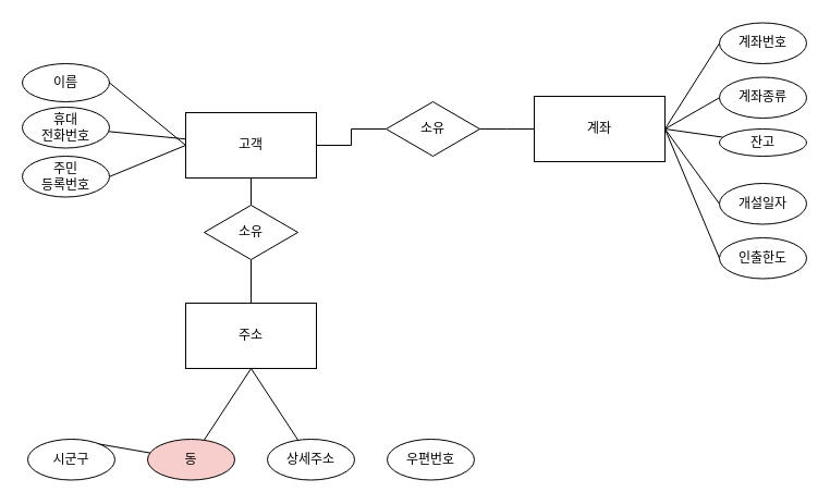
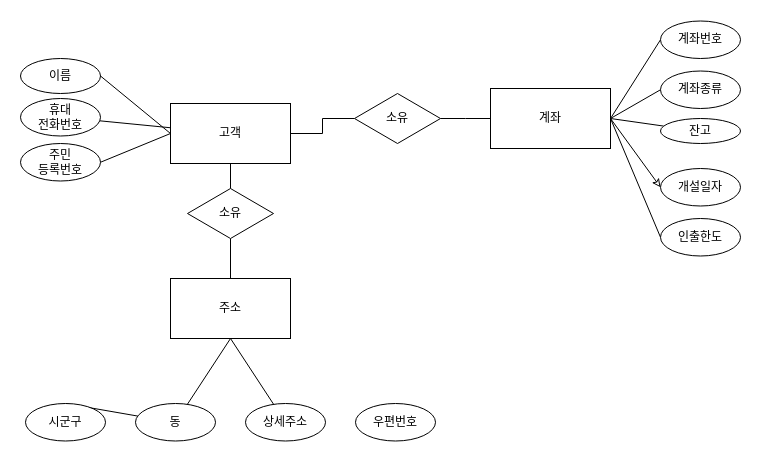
  <mxCell id="0" />
  <mxCell id="1" parent="0" />
  <mxCell id="2" value="고객" style="rounded=0;whiteSpace=wrap;html=1;" vertex="1" parent="1"><mxGeometry x="170" y="103" width="120" height="60" as="geometry" /></mxCell>
  <mxCell id="3" value="" style="edgeStyle=none;rounded=0;orthogonalLoop=1;jettySize=auto;html=1;endArrow=none;endFill=0;exitX=1;exitY=0.5;exitDx=0;exitDy=0;" edge="1" parent="1" source="8" target="31"><mxGeometry relative="1" as="geometry" /></mxCell>
  <mxCell id="4" style="edgeStyle=none;rounded=0;orthogonalLoop=1;jettySize=auto;html=1;entryX=0;entryY=0.5;entryDx=0;entryDy=0;endArrow=none;endFill=0;" edge="1" parent="1" target="30"><mxGeometry relative="1" as="geometry"><mxPoint x="610" y="118" as="sourcePoint" /></mxGeometry></mxCell>
  <mxCell id="5" style="edgeStyle=none;rounded=0;orthogonalLoop=1;jettySize=auto;html=1;exitX=1;exitY=0.5;exitDx=0;exitDy=0;entryX=0;entryY=0.5;entryDx=0;entryDy=0;endArrow=none;endFill=0;" edge="1" parent="1" source="8" target="29"><mxGeometry relative="1" as="geometry" /></mxCell>
- <mxCell id="6" style="edgeStyle=none;rounded=0;orthogonalLoop=1;jettySize=auto;html=1;exitX=1;exitY=0.5;exitDx=0;exitDy=0;endArrow=none;endFill=0;entryX=0;entryY=0.5;entryDx=0;entryDy=0;" edge="1" parent="1" source="8" target="32"><mxGeometry relative="1" as="geometry"><mxPoint x="650" y="188" as="targetPoint" /></mxGeometry></mxCell>
+ <mxCell id="6" style="edgeStyle=none;rounded=0;orthogonalLoop=1;jettySize=auto;html=1;exitX=1;exitY=0.5;exitDx=0;exitDy=0;endArrow=classic;endFill=0;entryX=0;entryY=0.5;entryDx=0;entryDy=0;" edge="1" parent="1" source="8" target="32"><mxGeometry relative="1" as="geometry"><mxPoint x="650" y="188" as="targetPoint" /></mxGeometry></mxCell>
  <mxCell id="7" style="edgeStyle=none;rounded=0;orthogonalLoop=1;jettySize=auto;html=1;exitX=1;exitY=0.5;exitDx=0;exitDy=0;entryX=0;entryY=0.5;entryDx=0;entryDy=0;endArrow=none;endFill=0;" edge="1" parent="1" source="8" target="33"><mxGeometry relative="1" as="geometry" /></mxCell>
  <mxCell id="8" value="계좌" style="rounded=0;whiteSpace=wrap;html=1;" vertex="1" parent="1"><mxGeometry x="490" y="88" width="120" height="60" as="geometry" /></mxCell>
  <mxCell id="9" value="주소" style="rounded=0;whiteSpace=wrap;html=1;" vertex="1" parent="1"><mxGeometry x="170" y="278" width="120" height="60" as="geometry" /></mxCell>
  <mxCell id="10" value="" style="edgeStyle=orthogonalEdgeStyle;orthogonalLoop=1;jettySize=auto;html=1;anchorPointDirection=1;rounded=0;endArrow=none;endFill=0;" edge="1" parent="1" source="12"><mxGeometry relative="1" as="geometry"><mxPoint x="490" y="118" as="targetPoint" /></mxGeometry></mxCell>
  <mxCell id="11" value="" style="edgeStyle=orthogonalEdgeStyle;rounded=0;orthogonalLoop=1;jettySize=auto;html=1;endArrow=none;endFill=0;" edge="1" parent="1" source="12" target="2"><mxGeometry relative="1" as="geometry" /></mxCell>
  <mxCell id="12" value="소유" style="rhombus;whiteSpace=wrap;html=1;" vertex="1" parent="1"><mxGeometry x="354" y="93" width="86" height="50" as="geometry" /></mxCell>
  <mxCell id="13" value="" style="edgeStyle=orthogonalEdgeStyle;rounded=0;orthogonalLoop=1;jettySize=auto;html=1;endArrow=none;endFill=0;" edge="1" parent="1" source="15" target="2"><mxGeometry relative="1" as="geometry" /></mxCell>
  <mxCell id="14" value="" style="edgeStyle=orthogonalEdgeStyle;rounded=0;orthogonalLoop=1;jettySize=auto;html=1;endArrow=none;endFill=0;" edge="1" parent="1" source="15" target="9"><mxGeometry relative="1" as="geometry" /></mxCell>
  <mxCell id="15" value="소유" style="rhombus;whiteSpace=wrap;html=1;" vertex="1" parent="1"><mxGeometry x="187" y="188" width="86" height="50" as="geometry" /></mxCell>
  <mxCell id="16" value="" style="orthogonalLoop=1;jettySize=auto;html=1;endArrow=none;endFill=0;rounded=0;entryX=0;entryY=0.5;entryDx=0;entryDy=0;exitX=1;exitY=0.5;exitDx=0;exitDy=0;" edge="1" parent="1" source="17" target="2"><mxGeometry relative="1" as="geometry" /></mxCell>
  <mxCell id="17" value="이름" style="ellipse;whiteSpace=wrap;html=1;" vertex="1" parent="1"><mxGeometry x="20" y="58" width="80" height="35" as="geometry" /></mxCell>
  <mxCell id="18" value="" style="edgeStyle=none;rounded=0;orthogonalLoop=1;jettySize=auto;html=1;endArrow=none;endFill=0;" edge="1" parent="1" source="19" target="2"><mxGeometry relative="1" as="geometry" /></mxCell>
  <mxCell id="19" value="휴대 &lt;br&gt;전화번호" style="ellipse;whiteSpace=wrap;html=1;" vertex="1" parent="1"><mxGeometry x="20" y="98" width="80" height="37.5" as="geometry" /></mxCell>
  <mxCell id="20" value="" style="edgeStyle=none;rounded=0;orthogonalLoop=1;jettySize=auto;html=1;endArrow=none;endFill=0;entryX=0;entryY=0.5;entryDx=0;entryDy=0;exitX=1;exitY=0.5;exitDx=0;exitDy=0;" edge="1" parent="1" source="21" target="2"><mxGeometry relative="1" as="geometry" /></mxCell>
  <mxCell id="21" value="주민&lt;br&gt;등록번호" style="ellipse;whiteSpace=wrap;html=1;" vertex="1" parent="1"><mxGeometry x="20" y="143" width="80" height="37.5" as="geometry" /></mxCell>
  <mxCell id="22" style="edgeStyle=none;rounded=0;orthogonalLoop=1;jettySize=auto;html=1;exitX=0.5;exitY=0;exitDx=0;exitDy=0;endArrow=none;endFill=0;" edge="1" parent="1" source="23" target="25"><mxGeometry relative="1" as="geometry" /></mxCell>
  <mxCell id="23" value="시군구" style="ellipse;whiteSpace=wrap;html=1;" vertex="1" parent="1"><mxGeometry x="25" y="403" width="80" height="37.5" as="geometry" /></mxCell>
  <mxCell id="24" value="" style="edgeStyle=none;rounded=0;orthogonalLoop=1;jettySize=auto;html=1;endArrow=none;endFill=0;entryX=0.5;entryY=1;entryDx=0;entryDy=0;" edge="1" parent="1" source="25" target="9"><mxGeometry relative="1" as="geometry" /></mxCell>
- <mxCell id="25" value="동" style="ellipse;whiteSpace=wrap;html=1;fillColor=#f8cecc;" vertex="1" parent="1"><mxGeometry x="135" y="403" width="80" height="37.5" as="geometry" /></mxCell>
+ <mxCell id="25" value="동" style="ellipse;whiteSpace=wrap;html=1;" vertex="1" parent="1"><mxGeometry x="135" y="403" width="80" height="37.5" as="geometry" /></mxCell>
  <mxCell id="26" value="" style="edgeStyle=none;rounded=0;orthogonalLoop=1;jettySize=auto;html=1;endArrow=none;endFill=0;entryX=0.5;entryY=1;entryDx=0;entryDy=0;" edge="1" parent="1" source="27" target="9"><mxGeometry relative="1" as="geometry" /></mxCell>
  <mxCell id="27" value="상세주소" style="ellipse;whiteSpace=wrap;html=1;" vertex="1" parent="1"><mxGeometry x="245" y="403" width="80" height="37.5" as="geometry" /></mxCell>
  <mxCell id="28" value="우편번호" style="ellipse;whiteSpace=wrap;html=1;" vertex="1" parent="1"><mxGeometry x="355" y="403" width="80" height="37.5" as="geometry" /></mxCell>
  <mxCell id="29" value="계좌번호" style="ellipse;whiteSpace=wrap;html=1;" vertex="1" parent="1"><mxGeometry x="660" y="20.5" width="80" height="37.5" as="geometry" /></mxCell>
  <mxCell id="30" value="계좌종류" style="ellipse;whiteSpace=wrap;html=1;" vertex="1" parent="1"><mxGeometry x="660" y="70.5" width="80" height="37.5" as="geometry" /></mxCell>
  <mxCell id="31" value="잔고" style="ellipse;whiteSpace=wrap;html=1;" vertex="1" parent="1"><mxGeometry x="660" y="118" width="80" height="25" as="geometry" /></mxCell>
  <mxCell id="32" value="개설일자" style="ellipse;whiteSpace=wrap;html=1;" vertex="1" parent="1"><mxGeometry x="660" y="168" width="80" height="37.5" as="geometry" /></mxCell>
  <mxCell id="33" value="인출한도" style="ellipse;whiteSpace=wrap;html=1;" vertex="1" parent="1"><mxGeometry x="660" y="218" width="80" height="37.5" as="geometry" /></mxCell>
